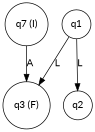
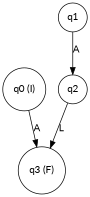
  digraph {
    fontname=Lato
    rankdir=TB
    node [fontname=Lato shape=circle]
    edge [fontname=Lato]
-   n1 [label="q7 (I)"]
+   n1 [label="q0 (I)"]
    n2 [label="q3 (F)"]
    n3 [label=q1]
    n4 [label=q2]
    n1 -> n2 [label=A]
-   n3 -> n4 [label=L]
-   n3 -> n2 [label=L]
+   n3 -> n4 [label=A]
+   n4 -> n2 [label=L]
  }
